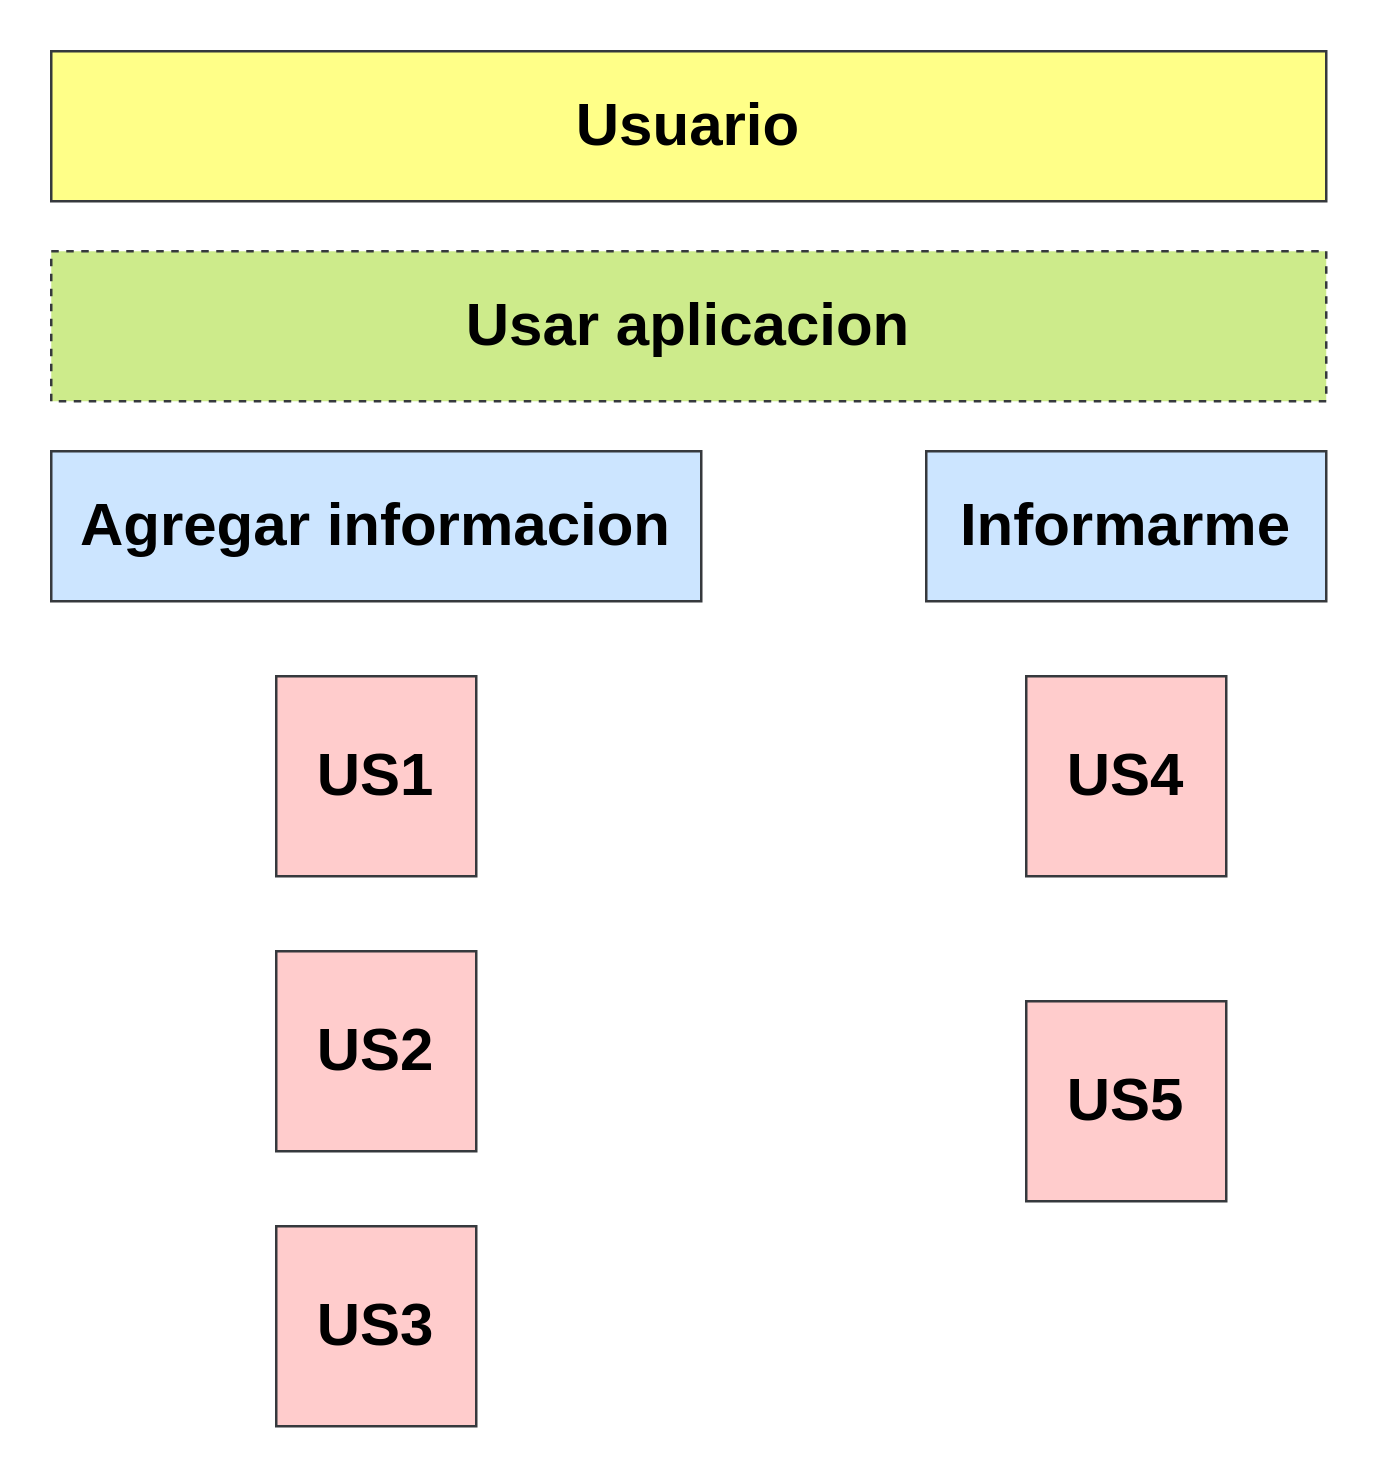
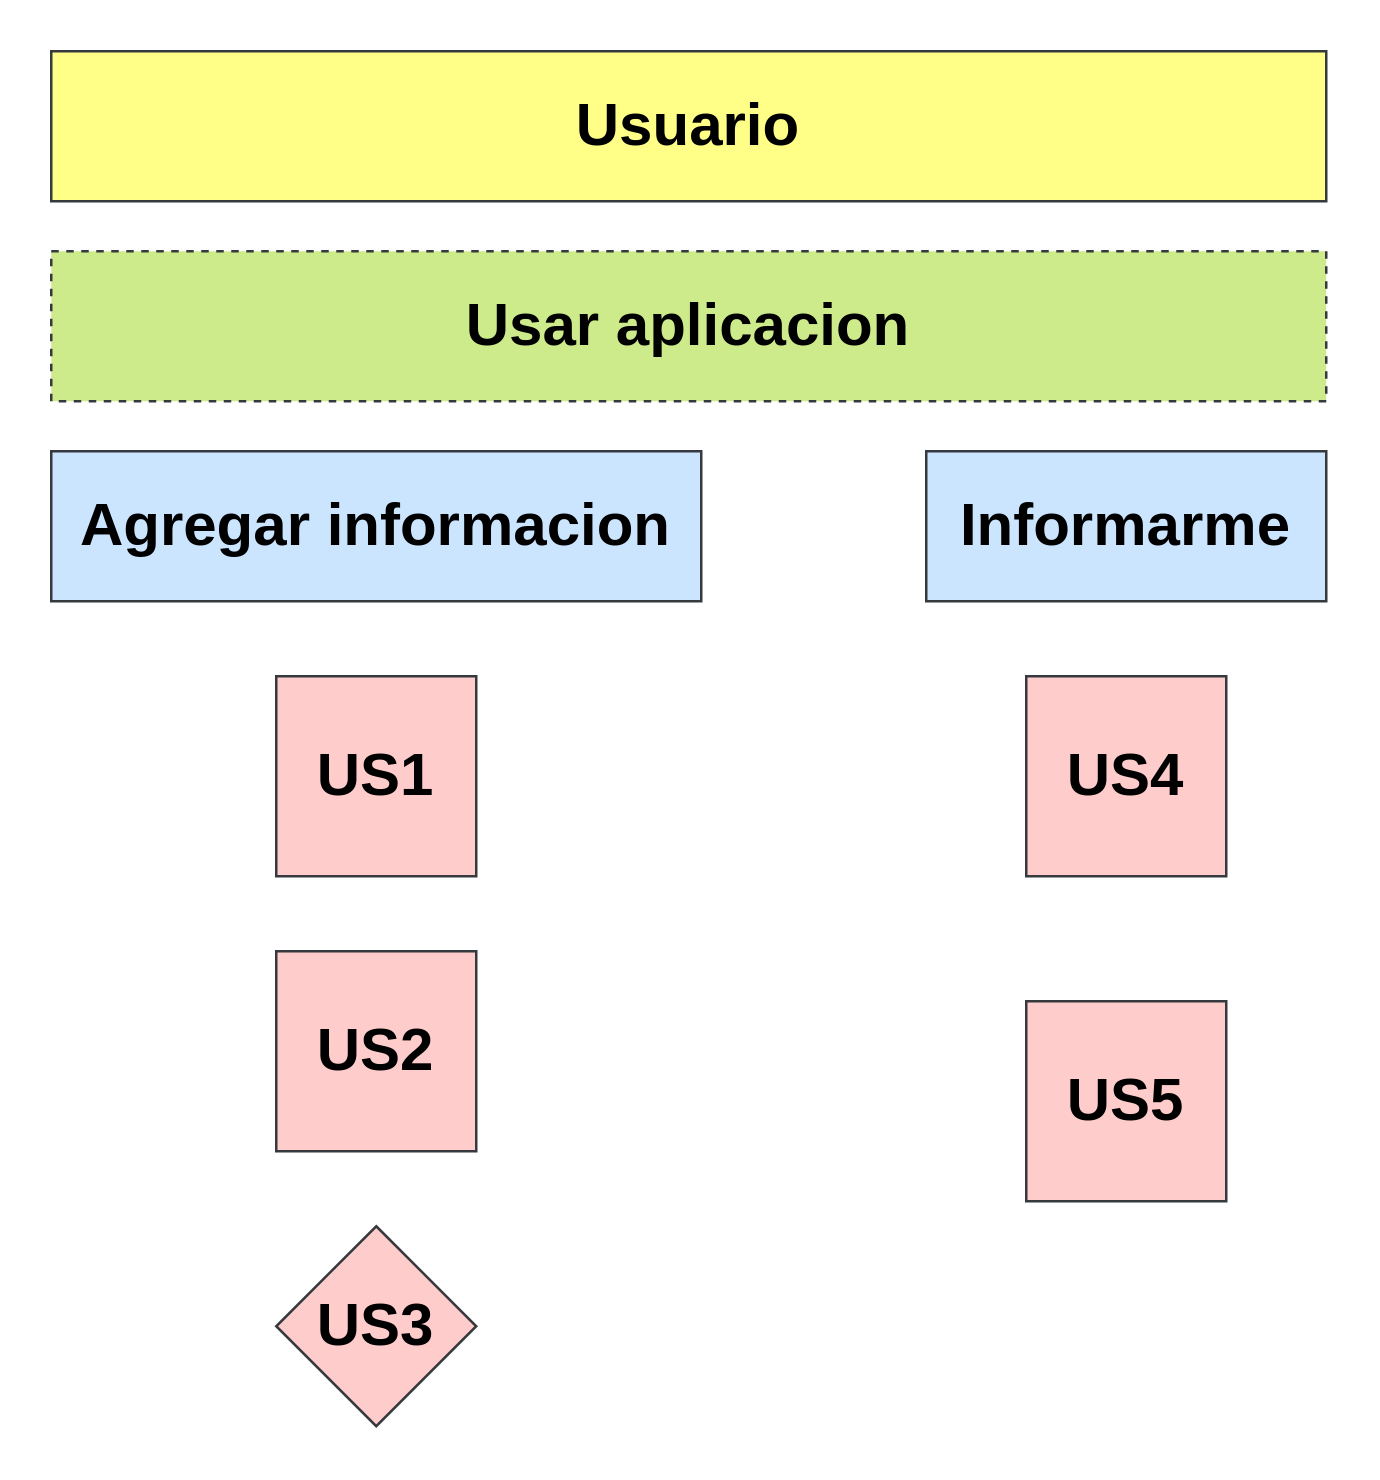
  <mxCell id="0" />
  <mxCell id="1" parent="0" />
  <mxCell id="2" value="&lt;h1&gt;Usuario&lt;/h1&gt;" style="rounded=0;whiteSpace=wrap;html=1;fillColor=#ffff88;strokeColor=#36393d;" vertex="1" parent="1"><mxGeometry x="20" y="20" width="510" height="60" as="geometry" /></mxCell>
  <mxCell id="3" value="&lt;h1&gt;Usar aplicacion&lt;/h1&gt;" style="rounded=0;whiteSpace=wrap;html=1;fillColor=#cdeb8b;strokeColor=#36393d;dashed=1;" vertex="1" parent="1"><mxGeometry x="20" y="100" width="510" height="60" as="geometry" /></mxCell>
  <mxCell id="4" value="&lt;h1&gt;Agregar informacion&lt;/h1&gt;" style="rounded=0;whiteSpace=wrap;html=1;fillColor=#cce5ff;strokeColor=#36393d;" vertex="1" parent="1"><mxGeometry x="20" y="180" width="260" height="60" as="geometry" /></mxCell>
  <mxCell id="5" value="&lt;h1&gt;Informarme&lt;/h1&gt;" style="rounded=0;whiteSpace=wrap;html=1;fillColor=#cce5ff;strokeColor=#36393d;" vertex="1" parent="1"><mxGeometry x="370" y="180" width="160" height="60" as="geometry" /></mxCell>
  <mxCell id="6" style="edgeStyle=orthogonalEdgeStyle;rounded=0;orthogonalLoop=1;jettySize=auto;html=1;exitX=0.5;exitY=0;exitDx=0;exitDy=0;entryX=0.404;entryY=0.05;entryDx=0;entryDy=0;entryPerimeter=0;strokeColor=none;" edge="1" parent="1" source="4" target="4"><mxGeometry relative="1" as="geometry" /></mxCell>
  <mxCell id="7" value="&lt;h1&gt;US1&lt;/h1&gt;" style="whiteSpace=wrap;html=1;aspect=fixed;fillColor=#ffcccc;strokeColor=#36393d;" vertex="1" parent="1"><mxGeometry x="110" y="270" width="80" height="80" as="geometry" /></mxCell>
  <mxCell id="8" value="&lt;h1&gt;US2&lt;/h1&gt;" style="whiteSpace=wrap;html=1;aspect=fixed;fillColor=#ffcccc;strokeColor=#36393d;" vertex="1" parent="1"><mxGeometry x="110" y="380" width="80" height="80" as="geometry" /></mxCell>
- <mxCell id="9" value="&lt;h1&gt;US3&lt;/h1&gt;" style="whiteSpace=wrap;html=1;aspect=fixed;fillColor=#ffcccc;strokeColor=#36393d;" vertex="1" parent="1"><mxGeometry x="110" y="490" width="80" height="80" as="geometry" /></mxCell>
+ <mxCell id="9" value="&lt;h1&gt;US3&lt;/h1&gt;" style="rhombus;whiteSpace=wrap;html=1;aspect=fixed;fillColor=#ffcccc;strokeColor=#36393d;" vertex="1" parent="1"><mxGeometry x="110" y="490" width="80" height="80" as="geometry" /></mxCell>
  <mxCell id="10" value="&lt;h1&gt;US4&lt;/h1&gt;" style="whiteSpace=wrap;html=1;aspect=fixed;fillColor=#ffcccc;strokeColor=#36393d;" vertex="1" parent="1"><mxGeometry x="410" y="270" width="80" height="80" as="geometry" /></mxCell>
  <mxCell id="11" value="&lt;h1&gt;US5&lt;/h1&gt;" style="whiteSpace=wrap;html=1;aspect=fixed;fillColor=#ffcccc;strokeColor=#36393d;" vertex="1" parent="1"><mxGeometry x="410" y="400" width="80" height="80" as="geometry" /></mxCell>
